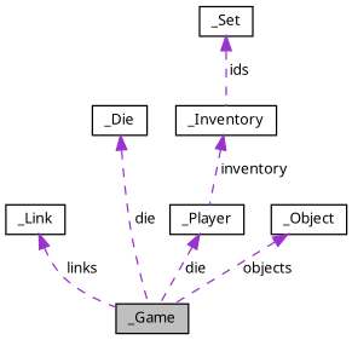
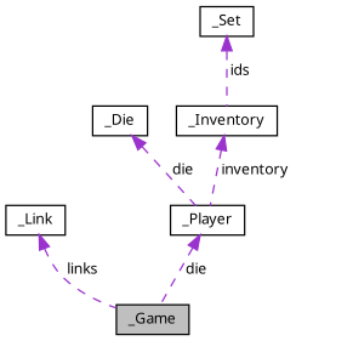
  digraph {
    fontname="Noto Sans"
    node [color=black fillcolor=white fontname="Noto Sans" fontsize=10 shape=record style=filled]
    edge [color=darkorchid3 dir=back fontname="Noto Sans" fontsize=10 labelfontname=Helvetica labelfontsize=10 style=dashed]
    n1 [fillcolor=grey75 fontcolor=black height=0.2 label=_Game width=0.4]
    n2 [height=0.2 label=_Link width=0.4]
    n3 [height=0.2 label=_Die width=0.4]
    n4 [height=0.2 label=_Set width=0.4]
    n5 [height=0.2 label=_Inventory width=0.4]
    n6 [height=0.2 label=_Player width=0.4]
-   n7 [height=0.2 label=_Object width=0.4]
    n2 -> n1 [label=" links"]
-   n3 -> n1 [label=" die"]
+   n3 -> n6 [label=" die"]
    n4 -> n5 [label=" ids"]
    n5 -> n6 [label=" inventory"]
    n6 -> n1 [label=" die"]
-   n7 -> n1 [label=" objects"]
  }
